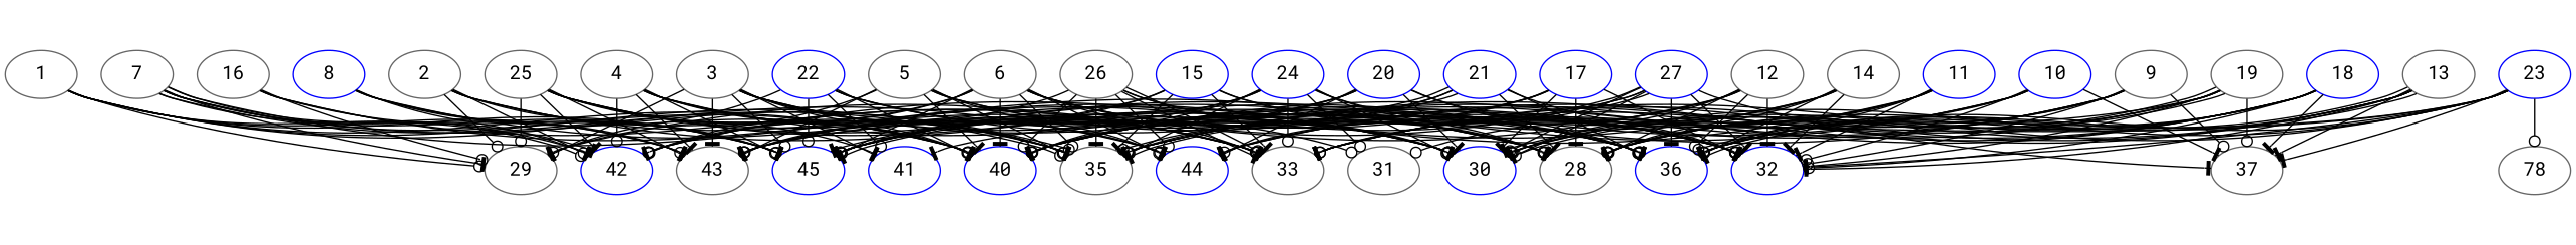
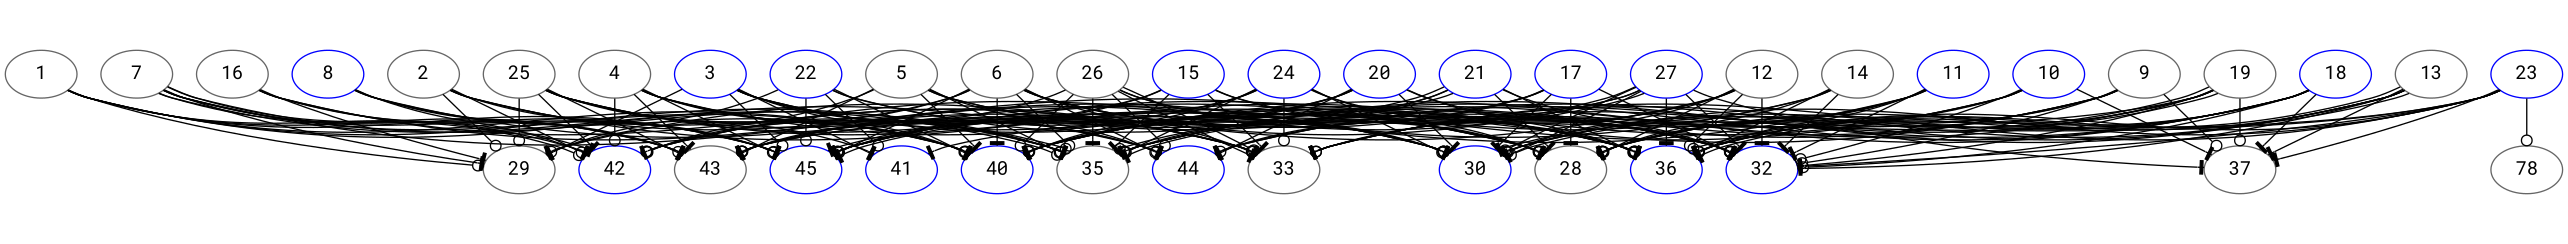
  digraph {
    fontname="Roboto Mono"
    node [alpha=0.09 color=gray40 fontname="Roboto Mono"]
    edge [arrowhead=tee fontname="Roboto Mono"]
    1 [alpha=0.11 expect_size=19584000]
    29 [alpha=0.17 expect_size=45105152]
    35 [alpha=0.01 expect_size=24845312]
    40 [alpha=0.03 color=blue expect_size=36190208]
    42 [color=blue expect_size=25507840]
    43 [alpha=0.17 expect_size=21274624]
    44 [alpha=0.16 color=blue expect_size=28793856]
    45 [alpha=0.00 color=blue expect_size=43200512]
    2 [alpha=0.11 expect_size=52215808]
    33 [alpha=0.03 expect_size=41502720]
    36 [color=blue expect_size=17053696]
-   3 [alpha=0.12 expect_size=44940288]
+   3 [alpha=0.12 color=blue expect_size=44940288]
    28 [alpha=0.18 expect_size=44326912]
    41 [color=blue expect_size=26810368]
    4 [alpha=0.14 expect_size=38416384]
    5 [alpha=0.01 expect_size=48606208]
    32 [alpha=0.18 color=blue expect_size=21016576]
    6 [alpha=0.13 expect_size=51306496]
    30 [alpha=0.16 color=blue expect_size=6289408]
    7 [alpha=0.16 expect_size=11275264]
    8 [alpha=0.02 color=blue expect_size=49247232]
    9 [alpha=0.19 expect_size=17810432]
    37 [alpha=0.03 expect_size=38681600]
    10 [alpha=0.19 color=blue expect_size=5573632]
    11 [alpha=0.12 color=blue expect_size=15334400]
    12 [alpha=0.14 expect_size=41418752]
    13 [alpha=0.02 expect_size=19924992]
    14 [alpha=0.16 expect_size=47565824]
-   31 [alpha=0.19 expect_size=9207808]
    15 [alpha=0.17 color=blue expect_size=33714176]
    16 [alpha=0.10 expect_size=36037632]
    17 [alpha=0.04 color=blue expect_size=19231744]
    18 [alpha=0.00 color=blue expect_size=10808320]
    19 [alpha=0.04 expect_size=15017984]
    20 [alpha=0.01 color=blue expect_size=12121088]
    21 [alpha=0.05 color=blue expect_size=10275840]
    22 [color=blue expect_size=39172096]
    23 [color=blue expect_size=24928256]
    n39 [alpha=0.19 expect_size=48576512 label=78]
    24 [alpha=0.04 color=blue expect_size=29604864]
    25 [alpha=0.17 expect_size=19369984]
    26 [expect_size=11455488]
    27 [alpha=0.04 color=blue expect_size=35316736]
    1 -> 29 [arrowhead=odot]
    1 -> 35
    1 -> 40
    1 -> 42
    1 -> 43
    1 -> 44
    1 -> 45
    2 -> 29 [arrowhead=odot]
    2 -> 35
    2 -> 42 [arrowhead=odot]
    2 -> 45 [arrowhead=odot]
    2 -> 33
    2 -> 36 [arrowhead=odot]
    3 -> 29
    3 -> 35 [arrowhead=odot]
    3 -> 40 [arrowhead=odot]
-   3 -> 43
+   16 -> 43
    3 -> 44
    3 -> 45 [arrowhead=odot]
    3 -> 33 [arrowhead=odot]
    3 -> 36
    3 -> 28 [arrowhead=odot]
    3 -> 41
    4 -> 35
    4 -> 40
    4 -> 42 [arrowhead=odot]
    4 -> 43
    4 -> 44 [arrowhead=odot]
    4 -> 45 [arrowhead=odot]
    4 -> 33 [arrowhead=odot]
    4 -> 36
    5 -> 35 [arrowhead=odot]
    5 -> 40
    5 -> 42 [arrowhead=odot]
    5 -> 43
    5 -> 44
    5 -> 36 [arrowhead=odot]
    5 -> 32 [arrowhead=odot]
    6 -> 29 [arrowhead=odot]
    6 -> 35 [arrowhead=odot]
    6 -> 40
    6 -> 42 [arrowhead=odot]
    6 -> 44 [arrowhead=odot]
    6 -> 45 [arrowhead=odot]
    6 -> 33
    6 -> 36 [arrowhead=odot]
    6 -> 32 [arrowhead=odot]
    6 -> 30 [arrowhead=odot]
    7 -> 29
    7 -> 35 [arrowhead=odot]
    7 -> 35 [arrowhead=odot]
    7 -> 40
    7 -> 42 [arrowhead=odot]
    7 -> 42
    7 -> 43
    7 -> 45
    7 -> 28 [arrowhead=odot]
    8 -> 40 [arrowhead=odot]
    8 -> 42
    8 -> 43 [arrowhead=odot]
    8 -> 45
    8 -> 30 [arrowhead=odot]
    9 -> 35
    9 -> 40 [arrowhead=odot]
    9 -> 45 [arrowhead=odot]
    9 -> 36 [arrowhead=odot]
    9 -> 28 [arrowhead=odot]
    9 -> 32 [arrowhead=odot]
    9 -> 37 [arrowhead=odot]
    10 -> 40
    10 -> 45
    10 -> 33
    10 -> 28
    10 -> 32 [arrowhead=odot]
    10 -> 37
    11 -> 42 [arrowhead=odot]
    11 -> 33 [arrowhead=odot]
    11 -> 36 [arrowhead=odot]
    11 -> 28
    11 -> 32
    11 -> 30
    12 -> 29
    12 -> 44 [arrowhead=odot]
    12 -> 33 [arrowhead=odot]
    12 -> 36 [arrowhead=odot]
    12 -> 28
    12 -> 32
    12 -> 30 [arrowhead=odot]
    13 -> 35 [arrowhead=odot]
    13 -> 44
    13 -> 33
    13 -> 36 [arrowhead=odot]
    13 -> 36
    13 -> 28 [arrowhead=odot]
    13 -> 32
    13 -> 37
    14 -> 40
    14 -> 43 [arrowhead=odot]
    14 -> 36
    14 -> 28 [arrowhead=odot]
    14 -> 32
-   14 -> 31 [arrowhead=odot]
    15 -> 35
    15 -> 42 [arrowhead=odot]
    15 -> 45
    15 -> 33
    15 -> 28 [arrowhead=odot]
    15 -> 32 [arrowhead=odot]
-   16 -> 29 [arrowhead=odot]
+   16 -> 29
    16 -> 45
    16 -> 33 [arrowhead=odot]
    16 -> 30 [arrowhead=odot]
    17 -> 40
    17 -> 44
    17 -> 45
    17 -> 28
    17 -> 32
    17 -> 30
    18 -> 35 [arrowhead=odot]
    18 -> 40 [arrowhead=odot]
    18 -> 44
    18 -> 36 [arrowhead=odot]
    18 -> 28 [arrowhead=odot]
    18 -> 32 [arrowhead=odot]
    18 -> 30 [arrowhead=odot]
    18 -> 37
    19 -> 35 [arrowhead=odot]
    19 -> 43
    19 -> 33
    19 -> 36
    19 -> 32
    19 -> 30
    19 -> 30 [arrowhead=odot]
    19 -> 37 [arrowhead=odot]
    20 -> 40
    20 -> 43 [arrowhead=odot]
    20 -> 44
    20 -> 45
    20 -> 36 [arrowhead=odot]
    20 -> 32 [arrowhead=odot]
    20 -> 30
    21 -> 35 [arrowhead=odot]
    21 -> 40 [arrowhead=odot]
    21 -> 45
    21 -> 45
    21 -> 36 [arrowhead=odot]
    21 -> 28
    21 -> 32
    22 -> 29
    22 -> 40
    22 -> 45 [arrowhead=odot]
    22 -> 41 [arrowhead=odot]
    22 -> 32
    22 -> 30
-   22 -> 31 [arrowhead=odot]
    23 -> 43 [arrowhead=odot]
    23 -> 33
    23 -> 36
    23 -> 41
    23 -> 32
    23 -> 30 [arrowhead=odot]
    23 -> 37
    23 -> n39 [arrowhead=odot]
    24 -> 35 [arrowhead=odot]
    24 -> 40
    24 -> 43
    24 -> 45 [arrowhead=odot]
    24 -> 33 [arrowhead=odot]
    24 -> 36
    24 -> 28
    24 -> 30 [arrowhead=odot]
-   24 -> 31 [arrowhead=odot]
    25 -> 29 [arrowhead=odot]
    25 -> 35
    25 -> 40 [arrowhead=odot]
    25 -> 42
    25 -> 43
    25 -> 33 [arrowhead=odot]
    25 -> 28
    25 -> 41
    25 -> 30 [arrowhead=odot]
    26 -> 35
    26 -> 40 [arrowhead=odot]
    26 -> 43
    26 -> 44 [arrowhead=odot]
    26 -> 33
    26 -> 33 [arrowhead=odot]
    26 -> 28 [arrowhead=odot]
    26 -> 30
    27 -> 35 [arrowhead=odot]
    27 -> 35
    27 -> 42
    27 -> 45
    27 -> 36
    27 -> 32
    27 -> 30 [arrowhead=odot]
    27 -> 30
    27 -> 37
  }
